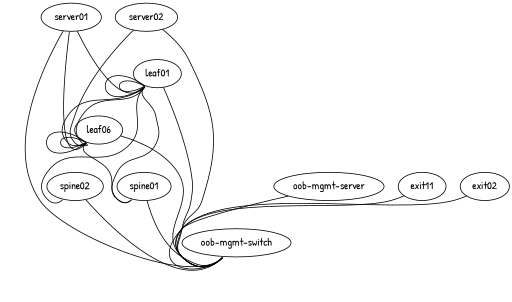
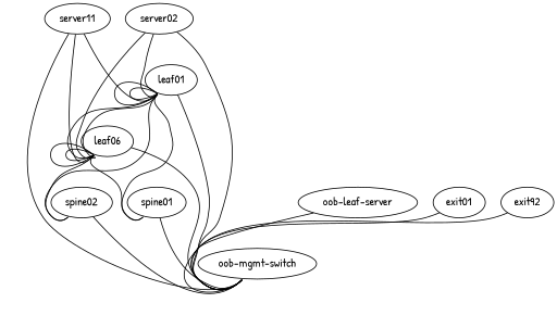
  graph {
    fontname="Patrick Hand"
    node [fontname="Patrick Hand" os="cumulus-vx" type=switch]
    edge [fontname="Patrick Hand" headport=swp1 tailport=eth0]
    leaf01 [function=leaf]
    n2 [function=leaf label=leaf06]
    spine01 [function=spine]
    spine02 [function=spine]
    "oob-mgmt-switch" [function=oob os=debian]
-   server01 [function=host os=debian type=server]
+   server01 [function=host os=debian type=server label=server11]
    server02 [function=host os=debian type=server]
-   "oob-mgmt-server" [function=oob os=debian type=server]
-   exit01 [label=exit11 os="" type=""]
-   exit02 [os="" type=""]
+   "oob-mgmt-server" [function=oob os=debian type=server label="oob-leaf-server"]
+   exit01 [os="" type=""]
+   exit02 [label=exit92 os="" type=""]
    leaf01 -- leaf01 [headport=swp46 tailport=swp45]
    leaf01 -- leaf01 [headport=swp48 tailport=swp47]
    leaf01 -- n2 [headport=swp49 tailport=swp49]
    leaf01 -- n2 [headport=swp50 tailport=swp50]
    leaf01 -- spine01 [tailport=swp51]
    leaf01 -- spine02 [tailport=swp52]
    leaf01 -- "oob-mgmt-switch" [headport=swp6]
    n2 -- n2 [headport=swp46 tailport=swp45]
    n2 -- n2 [headport=swp48 tailport=swp47]
    n2 -- spine01 [headport=swp2 tailport=swp51]
+   n2 -- spine02 [headport=swp2 tailport=swp52]
    n2 -- "oob-mgmt-switch" [headport=swp7]
    spine01 -- "oob-mgmt-switch" [headport=swp10]
    spine02 -- "oob-mgmt-switch" [headport=swp11]
    server01 -- leaf01 [tailport=eth1]
    server01 -- n2 [tailport=eth2]
    server01 -- "oob-mgmt-switch" [headport=swp2]
+   server02 -- leaf01 [headport=swp2 tailport=eth1]
    server02 -- n2 [headport=swp2 tailport=eth2]
    server02 -- "oob-mgmt-switch" [headport=swp3]
    "oob-mgmt-server" -- "oob-mgmt-switch" [tailport=eth1]
    exit01 -- "oob-mgmt-switch" [headport=swp12]
    exit02 -- "oob-mgmt-switch" [headport=swp13]
  }
